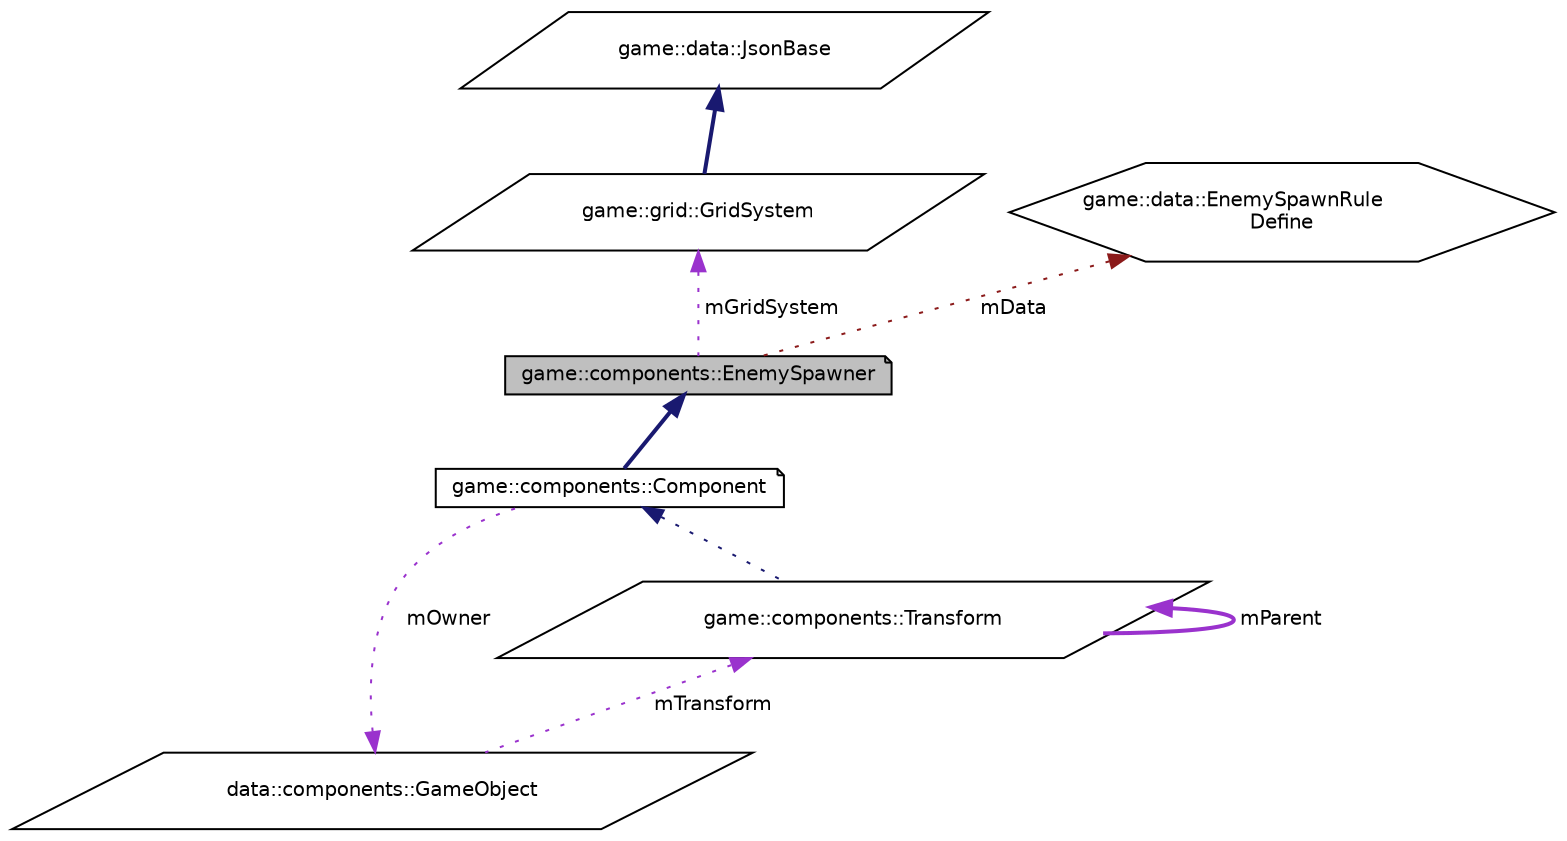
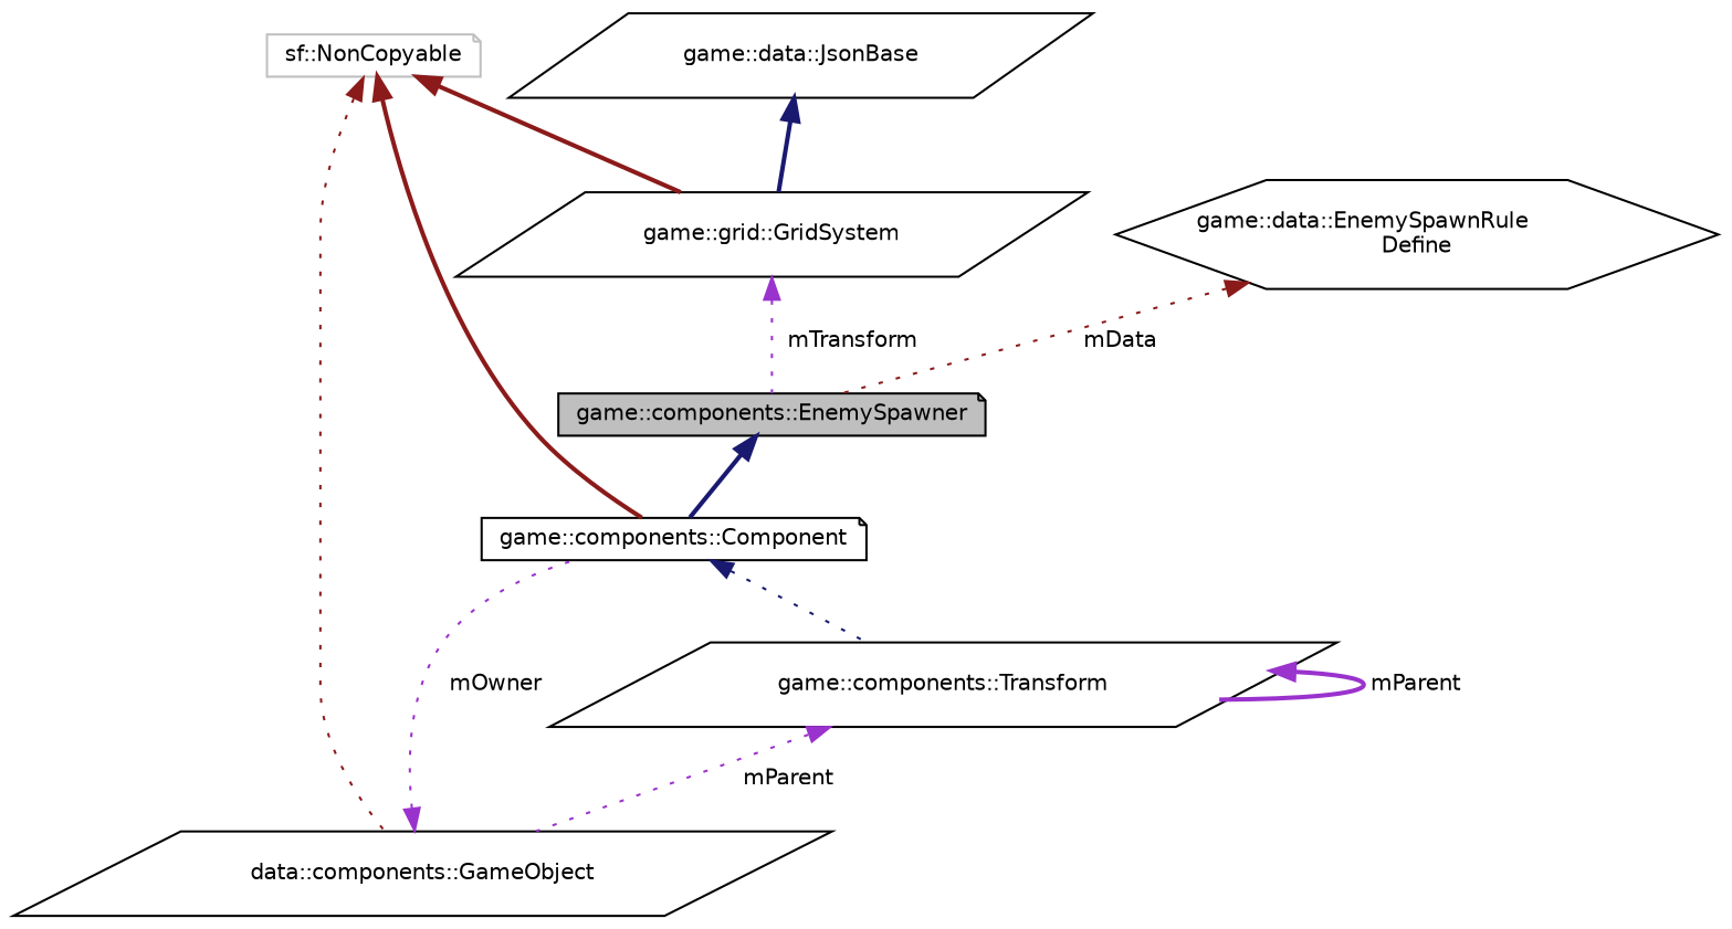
  digraph {
    rankdir=TB
    node [color=black fillcolor=white fontname=Helvetica fontsize=10 shape=parallelogram style=filled]
    edge [color=darkorchid3 dir=back fontname=Helvetica fontsize=10 labelfontname=Helvetica labelfontsize=10 style=dotted]
    n1 [fillcolor=grey75 fontcolor=black height=0.2 label="game::components::EnemySpawner" shape=note width=0.4]
    n2 [height=0.2 label="game::components::Component" shape=note width=0.4]
    n3 [height=0.2 label="game::components::Transform" width=0.4]
    n4 [height=0.2 label="data::components::GameObject" width=0.4]
+   n5 [color=grey75 height=0.2 label="sf::NonCopyable" shape=note width=0.4]
    n6 [height=0.2 label="game::grid::GridSystem" width=0.4]
    n7 [height=0.2 label="game::data::EnemySpawnRule\lDefine" shape=hexagon width=0.4]
    n8 [height=0.2 label="game::data::JsonBase" width=0.4]
    n1 -> n2 [color=midnightblue style=bold]
    n2 -> n3 [color=midnightblue]
    n3 -> n3 [label=" mParent" style=bold]
-   n3 -> n4 [label=" mTransform"]
+   n3 -> n4 [label=" mParent"]
    n4 -> n2 [label=" mOwner"]
-   n6 -> n1 [label=" mGridSystem"]
+   n5 -> n2 [color=firebrick4 style=bold]
+   n5 -> n4 [color=firebrick4]
+   n5 -> n6 [color=firebrick4 style=bold]
+   n6 -> n1 [label=" mTransform"]
    n7 -> n1 [color=firebrick4 label=" mData"]
    n8 -> n6 [color=midnightblue style=bold]
  }
